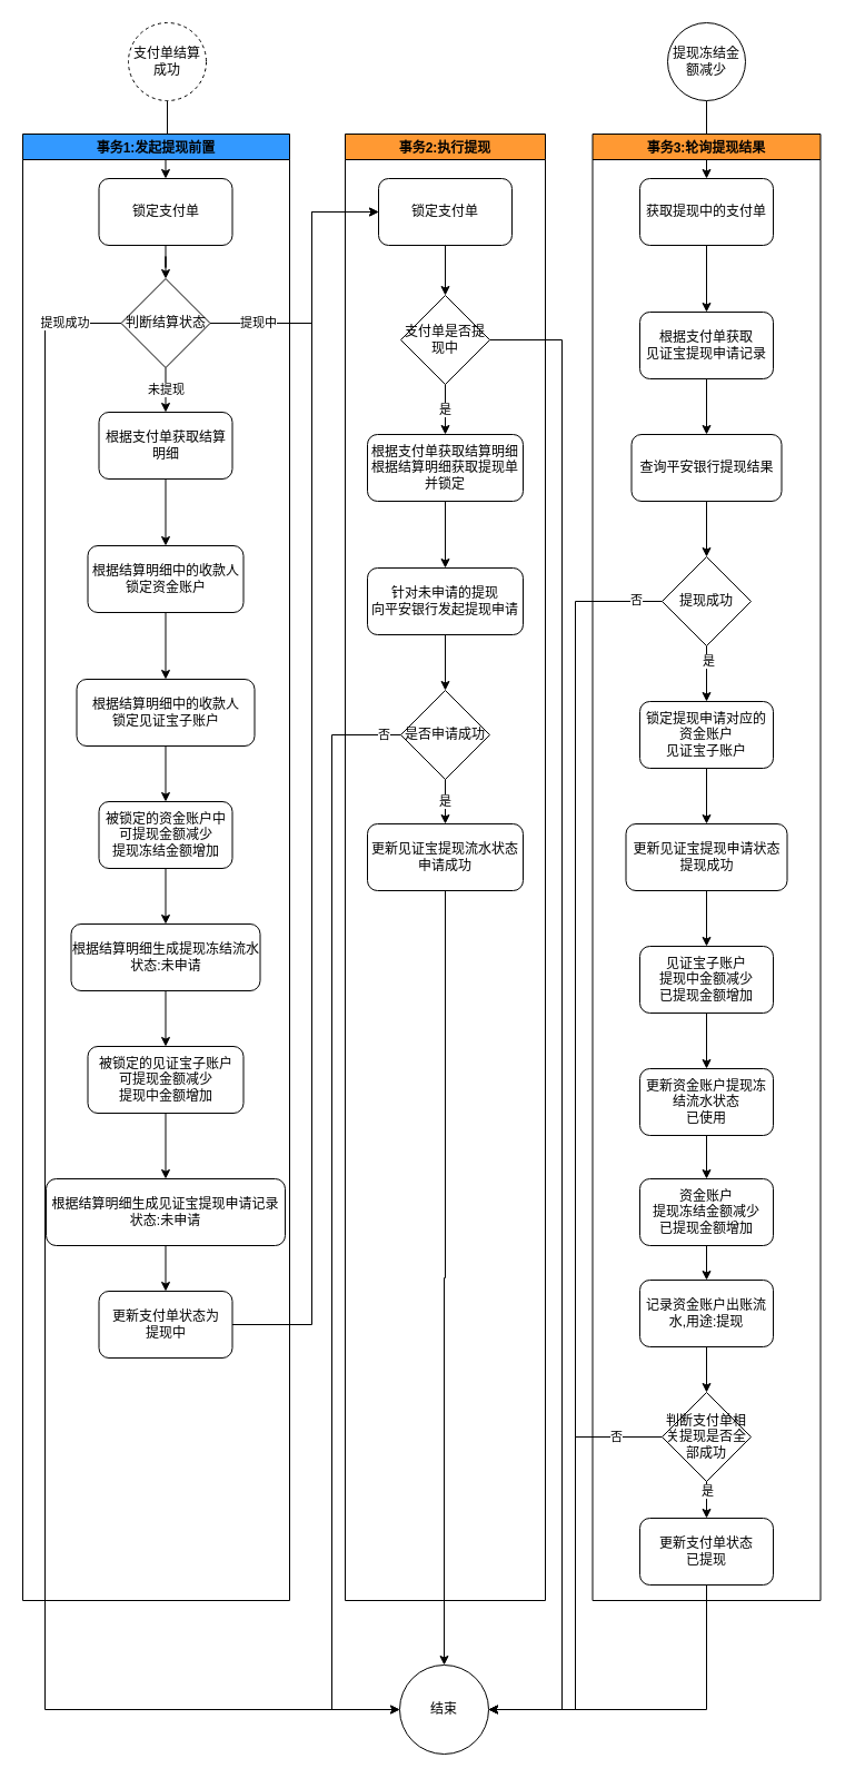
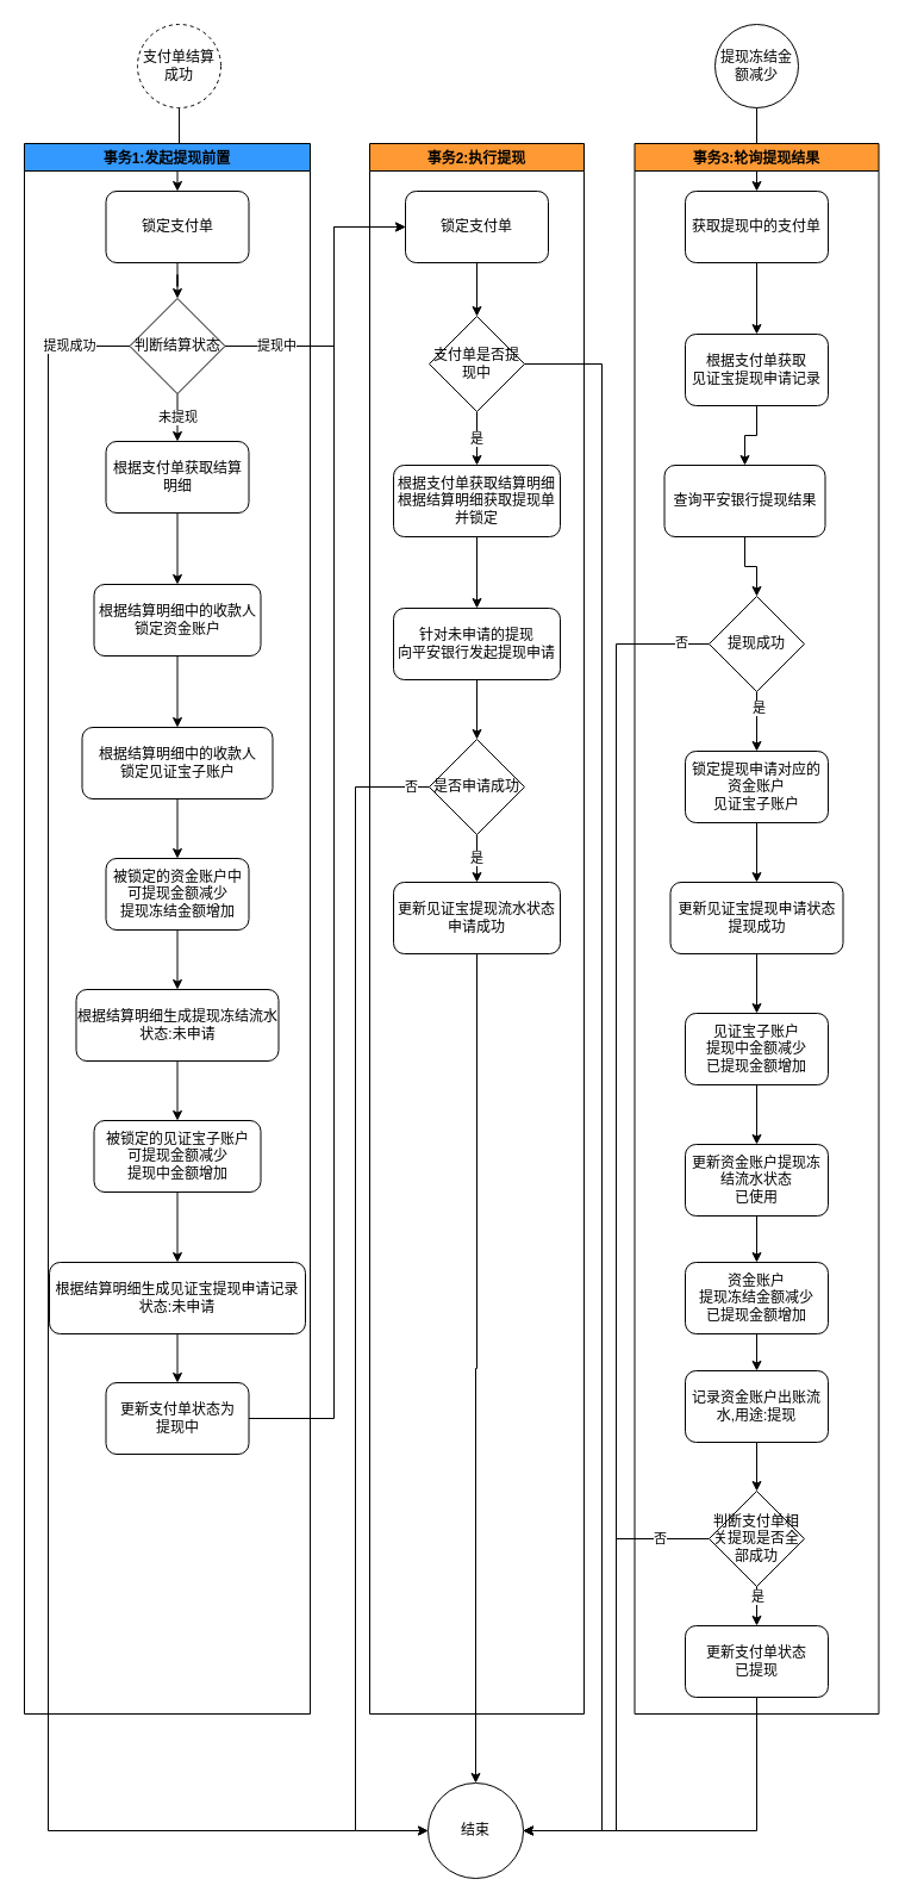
  <mxCell id="0" />
  <mxCell id="1" parent="0" />
  <mxCell id="2" style="edgeStyle=orthogonalEdgeStyle;rounded=0;orthogonalLoop=1;jettySize=auto;html=1;entryX=0.5;entryY=0;entryDx=0;entryDy=0;" parent="1" source="3" target="6" edge="1"><mxGeometry relative="1" as="geometry" /></mxCell>
  <mxCell id="3" value="支付单结算成功" style="ellipse;whiteSpace=wrap;html=1;aspect=fixed;dashed=1;" parent="1" vertex="1"><mxGeometry x="115" y="20" width="70" height="70" as="geometry" /></mxCell>
  <mxCell id="4" value="事务1:发起提现前置" style="swimlane;fillColor=#3399FF;" parent="1" vertex="1"><mxGeometry x="20" y="120" width="240" height="1318" as="geometry" /></mxCell>
  <mxCell id="5" style="edgeStyle=orthogonalEdgeStyle;rounded=0;orthogonalLoop=1;jettySize=auto;html=1;entryX=0.5;entryY=0;entryDx=0;entryDy=0;" parent="4" source="6" target="8" edge="1"><mxGeometry relative="1" as="geometry" /></mxCell>
  <mxCell id="6" value="锁定支付单" style="rounded=1;whiteSpace=wrap;html=1;fillColor=#FFFFFF;" parent="4" vertex="1"><mxGeometry x="68.5" y="40" width="120" height="60" as="geometry" /></mxCell>
  <mxCell id="7" value="未提现" style="edgeStyle=orthogonalEdgeStyle;rounded=0;orthogonalLoop=1;jettySize=auto;html=1;entryX=0.5;entryY=0;entryDx=0;entryDy=0;" parent="4" source="8" target="9" edge="1"><mxGeometry relative="1" as="geometry" /></mxCell>
  <mxCell id="8" value="判断结算状态" style="rhombus;whiteSpace=wrap;html=1;fillColor=#FFFFFF;" parent="4" vertex="1"><mxGeometry x="88.5" y="130" width="80" height="80" as="geometry" /></mxCell>
  <mxCell id="9" value="根据支付单获取结算明细" style="rounded=1;whiteSpace=wrap;html=1;" parent="4" vertex="1"><mxGeometry x="68.5" y="250" width="120" height="60" as="geometry" /></mxCell>
  <mxCell id="10" value="根据结算明细生成见证宝提现申请记录&lt;br&gt;状态:未申请" style="rounded=1;whiteSpace=wrap;html=1;" parent="4" vertex="1"><mxGeometry x="21" y="939" width="215" height="60" as="geometry" /></mxCell>
  <mxCell id="11" value="被锁定的见证宝子账户&lt;br&gt;可提现金额减少&lt;br&gt;提现中金额增加" style="rounded=1;whiteSpace=wrap;html=1;" parent="4" vertex="1"><mxGeometry x="58.5" y="820" width="140" height="60" as="geometry" /></mxCell>
  <mxCell id="12" style="edgeStyle=orthogonalEdgeStyle;rounded=0;orthogonalLoop=1;jettySize=auto;html=1;entryX=0.5;entryY=0;entryDx=0;entryDy=0;" parent="4" source="11" target="10" edge="1"><mxGeometry relative="1" as="geometry"><mxPoint x="128.5" y="850" as="targetPoint" /></mxGeometry></mxCell>
  <mxCell id="13" value="根据结算明细生成提现冻结流水&lt;br&gt;状态:未申请" style="rounded=1;whiteSpace=wrap;html=1;" parent="4" vertex="1"><mxGeometry x="43.5" y="710" width="170" height="60" as="geometry" /></mxCell>
  <mxCell id="14" style="edgeStyle=orthogonalEdgeStyle;rounded=0;orthogonalLoop=1;jettySize=auto;html=1;" parent="4" source="13" target="11" edge="1"><mxGeometry relative="1" as="geometry" /></mxCell>
  <mxCell id="15" value="被锁定的资金账户中&lt;br&gt;可提现金额减少&lt;br&gt;提现冻结金额增加" style="rounded=1;whiteSpace=wrap;html=1;" parent="4" vertex="1"><mxGeometry x="68.5" y="600" width="120" height="60" as="geometry" /></mxCell>
  <mxCell id="16" style="edgeStyle=orthogonalEdgeStyle;rounded=0;orthogonalLoop=1;jettySize=auto;html=1;entryX=0.5;entryY=0;entryDx=0;entryDy=0;" parent="4" source="15" target="13" edge="1"><mxGeometry relative="1" as="geometry" /></mxCell>
  <mxCell id="17" value="根据结算明细中的收款人&lt;br&gt;锁定见证宝子账户" style="rounded=1;whiteSpace=wrap;html=1;" parent="4" vertex="1"><mxGeometry x="48.5" y="490" width="160" height="60" as="geometry" /></mxCell>
  <mxCell id="18" style="edgeStyle=orthogonalEdgeStyle;rounded=0;orthogonalLoop=1;jettySize=auto;html=1;entryX=0.5;entryY=0;entryDx=0;entryDy=0;" parent="4" source="17" target="15" edge="1"><mxGeometry relative="1" as="geometry" /></mxCell>
  <mxCell id="19" value="根据结算明细中的收款人&lt;br&gt;锁定资金账户" style="rounded=1;whiteSpace=wrap;html=1;" parent="4" vertex="1"><mxGeometry x="58.5" y="370" width="140" height="60" as="geometry" /></mxCell>
  <mxCell id="20" style="edgeStyle=orthogonalEdgeStyle;rounded=0;orthogonalLoop=1;jettySize=auto;html=1;entryX=0.5;entryY=0;entryDx=0;entryDy=0;" parent="4" source="9" target="19" edge="1"><mxGeometry relative="1" as="geometry" /></mxCell>
  <mxCell id="21" style="edgeStyle=orthogonalEdgeStyle;rounded=0;orthogonalLoop=1;jettySize=auto;html=1;entryX=0.5;entryY=0;entryDx=0;entryDy=0;" parent="4" source="19" target="17" edge="1"><mxGeometry relative="1" as="geometry" /></mxCell>
  <mxCell id="22" value="更新支付单状态为&lt;br&gt;提现中" style="whiteSpace=wrap;html=1;rounded=1;" parent="4" vertex="1"><mxGeometry x="68.5" y="1040" width="120" height="60" as="geometry" /></mxCell>
  <mxCell id="23" value="" style="edgeStyle=orthogonalEdgeStyle;rounded=0;orthogonalLoop=1;jettySize=auto;html=1;exitX=0.5;exitY=1;exitDx=0;exitDy=0;" parent="4" source="10" target="22" edge="1"><mxGeometry relative="1" as="geometry"><mxPoint x="103.5" y="910" as="sourcePoint" /></mxGeometry></mxCell>
  <mxCell id="24" style="edgeStyle=orthogonalEdgeStyle;rounded=0;orthogonalLoop=1;jettySize=auto;html=1;entryX=0.5;entryY=0;entryDx=0;entryDy=0;" parent="1" source="34" target="37" edge="1"><mxGeometry relative="1" as="geometry" /></mxCell>
  <mxCell id="25" value="事务2:执行提现" style="swimlane;fillColor=#FF9933;" parent="1" vertex="1"><mxGeometry x="310" y="120" width="180" height="1318" as="geometry" /></mxCell>
  <mxCell id="26" value="锁定支付单" style="rounded=1;whiteSpace=wrap;html=1;" parent="25" vertex="1"><mxGeometry x="30" y="40" width="120" height="60" as="geometry" /></mxCell>
  <mxCell id="27" style="edgeStyle=orthogonalEdgeStyle;rounded=0;orthogonalLoop=1;jettySize=auto;html=1;entryX=0.5;entryY=0;entryDx=0;entryDy=0;" parent="25" source="26" target="36" edge="1"><mxGeometry relative="1" as="geometry"><mxPoint x="90" y="160" as="targetPoint" /></mxGeometry></mxCell>
  <mxCell id="28" value="根据支付单获取结算明细&lt;br&gt;根据结算明细获取提现单并锁定" style="rounded=1;whiteSpace=wrap;html=1;" parent="25" vertex="1"><mxGeometry x="20" y="270" width="140" height="60" as="geometry" /></mxCell>
  <mxCell id="29" value="是" style="edgeStyle=orthogonalEdgeStyle;rounded=0;orthogonalLoop=1;jettySize=auto;html=1;entryX=0.5;entryY=0;entryDx=0;entryDy=0;exitX=0.5;exitY=1;exitDx=0;exitDy=0;" parent="25" source="36" target="28" edge="1"><mxGeometry relative="1" as="geometry"><mxPoint x="90" y="241" as="sourcePoint" /></mxGeometry></mxCell>
  <mxCell id="30" value="针对未申请的提现&lt;br&gt;向平安银行发起提现申请" style="rounded=1;whiteSpace=wrap;html=1;" parent="25" vertex="1"><mxGeometry x="20" y="390" width="140" height="60" as="geometry" /></mxCell>
  <mxCell id="31" style="edgeStyle=orthogonalEdgeStyle;rounded=0;orthogonalLoop=1;jettySize=auto;html=1;entryX=0.5;entryY=0;entryDx=0;entryDy=0;" parent="25" source="28" target="30" edge="1"><mxGeometry relative="1" as="geometry" /></mxCell>
  <mxCell id="32" value="是否申请成功" style="rhombus;whiteSpace=wrap;html=1;" parent="25" vertex="1"><mxGeometry x="50" y="500" width="80" height="80" as="geometry" /></mxCell>
  <mxCell id="33" style="edgeStyle=orthogonalEdgeStyle;rounded=0;orthogonalLoop=1;jettySize=auto;html=1;entryX=0.5;entryY=0;entryDx=0;entryDy=0;" parent="25" source="30" target="32" edge="1"><mxGeometry relative="1" as="geometry" /></mxCell>
  <mxCell id="34" value="更新见证宝提现流水状态&lt;br&gt;申请成功" style="rounded=1;whiteSpace=wrap;html=1;" parent="25" vertex="1"><mxGeometry x="20" y="620" width="140" height="60" as="geometry" /></mxCell>
  <mxCell id="35" value="是" style="edgeStyle=orthogonalEdgeStyle;rounded=0;orthogonalLoop=1;jettySize=auto;html=1;entryX=0.5;entryY=0;entryDx=0;entryDy=0;" parent="25" source="32" target="34" edge="1"><mxGeometry relative="1" as="geometry" /></mxCell>
  <mxCell id="36" value="支付单是否提现中" style="rhombus;whiteSpace=wrap;html=1;" vertex="1" parent="25"><mxGeometry x="50" y="145" width="80" height="80" as="geometry" /></mxCell>
  <mxCell id="37" value="结束" style="ellipse;whiteSpace=wrap;html=1;aspect=fixed;" parent="1" vertex="1"><mxGeometry x="359" y="1496" width="80" height="80" as="geometry" /></mxCell>
  <mxCell id="38" style="edgeStyle=orthogonalEdgeStyle;rounded=0;orthogonalLoop=1;jettySize=auto;html=1;entryX=0;entryY=0.5;entryDx=0;entryDy=0;" parent="1" source="22" target="26" edge="1"><mxGeometry relative="1" as="geometry"><Array as="points"><mxPoint x="280" y="1190" /><mxPoint x="280" y="190" /></Array></mxGeometry></mxCell>
  <mxCell id="39" style="edgeStyle=orthogonalEdgeStyle;rounded=0;orthogonalLoop=1;jettySize=auto;html=1;entryX=0;entryY=0.5;entryDx=0;entryDy=0;" parent="1" source="8" target="26" edge="1"><mxGeometry relative="1" as="geometry"><Array as="points"><mxPoint x="280" y="290" /><mxPoint x="280" y="190" /></Array></mxGeometry></mxCell>
  <mxCell id="40" value="提现中" style="edgeLabel;html=1;align=center;verticalAlign=middle;resizable=0;points=[];" parent="39" vertex="1" connectable="0"><mxGeometry x="-0.658" y="1" relative="1" as="geometry"><mxPoint as="offset" /></mxGeometry></mxCell>
  <mxCell id="41" style="edgeStyle=orthogonalEdgeStyle;rounded=0;orthogonalLoop=1;jettySize=auto;html=1;entryX=0;entryY=0.5;entryDx=0;entryDy=0;" parent="1" source="8" target="37" edge="1"><mxGeometry relative="1" as="geometry"><Array as="points"><mxPoint x="40" y="290" /><mxPoint x="40" y="1536" /></Array></mxGeometry></mxCell>
  <mxCell id="42" value="提现成功" style="edgeLabel;html=1;align=center;verticalAlign=middle;resizable=0;points=[];" parent="41" vertex="1" connectable="0"><mxGeometry x="-0.938" y="-1" relative="1" as="geometry"><mxPoint as="offset" /></mxGeometry></mxCell>
  <mxCell id="43" style="edgeStyle=orthogonalEdgeStyle;rounded=0;orthogonalLoop=1;jettySize=auto;html=1;entryX=0.5;entryY=0;entryDx=0;entryDy=0;" parent="1" source="44" target="46" edge="1"><mxGeometry relative="1" as="geometry" /></mxCell>
  <mxCell id="44" value="提现冻结金额减少" style="ellipse;whiteSpace=wrap;html=1;aspect=fixed;" parent="1" vertex="1"><mxGeometry x="600" y="20" width="70" height="70" as="geometry" /></mxCell>
  <mxCell id="45" style="edgeStyle=orthogonalEdgeStyle;rounded=0;orthogonalLoop=1;jettySize=auto;html=1;entryX=0.5;entryY=0;entryDx=0;entryDy=0;" parent="1" source="46" target="48" edge="1"><mxGeometry relative="1" as="geometry" /></mxCell>
  <mxCell id="46" value="获取提现中的支付单" style="rounded=1;whiteSpace=wrap;html=1;fillColor=#FFFFFF;" parent="1" vertex="1"><mxGeometry x="575" y="160" width="120" height="60" as="geometry" /></mxCell>
  <mxCell id="47" style="edgeStyle=orthogonalEdgeStyle;rounded=0;orthogonalLoop=1;jettySize=auto;html=1;entryX=0.5;entryY=0;entryDx=0;entryDy=0;" parent="1" source="48" target="50" edge="1"><mxGeometry relative="1" as="geometry" /></mxCell>
  <mxCell id="48" value="根据支付单获取&lt;br&gt;见证宝提现申请记录" style="rounded=1;whiteSpace=wrap;html=1;fillColor=#FFFFFF;" parent="1" vertex="1"><mxGeometry x="575" y="280" width="120" height="60" as="geometry" /></mxCell>
  <mxCell id="49" style="edgeStyle=orthogonalEdgeStyle;rounded=0;orthogonalLoop=1;jettySize=auto;html=1;entryX=0.5;entryY=0;entryDx=0;entryDy=0;" parent="1" source="50" target="64" edge="1"><mxGeometry relative="1" as="geometry" /></mxCell>
- <mxCell id="50" value="查询平安银行提现结果" style="rounded=1;whiteSpace=wrap;html=1;fillColor=#FFFFFF;" parent="1" vertex="1"><mxGeometry x="567.5" y="390" width="135" height="60" as="geometry" /></mxCell>
+ <mxCell id="50" value="查询平安银行提现结果" style="rounded=1;whiteSpace=wrap;html=1;fillColor=#FFFFFF;" parent="1" vertex="1"><mxGeometry x="557.5" y="390" width="135" height="60" as="geometry" /></mxCell>
  <mxCell id="51" style="edgeStyle=orthogonalEdgeStyle;rounded=0;orthogonalLoop=1;jettySize=auto;html=1;entryX=0.5;entryY=0;entryDx=0;entryDy=0;" parent="1" source="52" target="56" edge="1"><mxGeometry relative="1" as="geometry" /></mxCell>
  <mxCell id="52" value="更新见证宝提现申请状态&lt;br&gt;提现成功" style="rounded=1;whiteSpace=wrap;html=1;fillColor=#FFFFFF;" parent="1" vertex="1"><mxGeometry x="562.5" y="740" width="145" height="60" as="geometry" /></mxCell>
  <mxCell id="53" style="edgeStyle=orthogonalEdgeStyle;rounded=0;orthogonalLoop=1;jettySize=auto;html=1;entryX=0.5;entryY=0;entryDx=0;entryDy=0;" parent="1" source="54" target="52" edge="1"><mxGeometry relative="1" as="geometry" /></mxCell>
  <mxCell id="54" value="锁定提现申请对应的&lt;br&gt;资金账户&lt;br&gt;见证宝子账户" style="rounded=1;whiteSpace=wrap;html=1;fillColor=#FFFFFF;" parent="1" vertex="1"><mxGeometry x="575" y="630" width="120" height="60" as="geometry" /></mxCell>
  <mxCell id="55" style="edgeStyle=orthogonalEdgeStyle;rounded=0;orthogonalLoop=1;jettySize=auto;html=1;entryX=0.5;entryY=0;entryDx=0;entryDy=0;" parent="1" source="56" target="58" edge="1"><mxGeometry relative="1" as="geometry" /></mxCell>
  <mxCell id="56" value="见证宝子账户&lt;br&gt;提现中金额减少&lt;br&gt;已提现金额增加" style="rounded=1;whiteSpace=wrap;html=1;fillColor=#FFFFFF;" parent="1" vertex="1"><mxGeometry x="575" y="850" width="120" height="60" as="geometry" /></mxCell>
  <mxCell id="57" style="edgeStyle=orthogonalEdgeStyle;rounded=0;orthogonalLoop=1;jettySize=auto;html=1;entryX=0.5;entryY=0;entryDx=0;entryDy=0;" parent="1" source="58" target="60" edge="1"><mxGeometry relative="1" as="geometry" /></mxCell>
  <mxCell id="58" value="更新资金账户提现冻结流水状态&lt;br&gt;已使用" style="rounded=1;whiteSpace=wrap;html=1;fillColor=#FFFFFF;" parent="1" vertex="1"><mxGeometry x="575" y="960" width="120" height="60" as="geometry" /></mxCell>
  <mxCell id="59" style="edgeStyle=orthogonalEdgeStyle;rounded=0;orthogonalLoop=1;jettySize=auto;html=1;entryX=0.5;entryY=0;entryDx=0;entryDy=0;" parent="1" source="60" target="70" edge="1"><mxGeometry relative="1" as="geometry" /></mxCell>
  <mxCell id="60" value="资金账户&lt;br&gt;提现冻结金额减少&lt;br&gt;已提现金额增加" style="rounded=1;whiteSpace=wrap;html=1;fillColor=#FFFFFF;" parent="1" vertex="1"><mxGeometry x="575" y="1059" width="120" height="60" as="geometry" /></mxCell>
  <mxCell id="61" value="否" style="edgeStyle=orthogonalEdgeStyle;rounded=0;orthogonalLoop=1;jettySize=auto;html=1;entryX=1;entryY=0.5;entryDx=0;entryDy=0;" parent="1" source="66" target="37" edge="1"><mxGeometry x="-0.798" relative="1" as="geometry"><mxPoint x="510" y="1250" as="targetPoint" /><mxPoint as="offset" /></mxGeometry></mxCell>
  <mxCell id="62" style="edgeStyle=orthogonalEdgeStyle;rounded=0;orthogonalLoop=1;jettySize=auto;html=1;entryX=1;entryY=0.5;entryDx=0;entryDy=0;" parent="1" source="65" target="37" edge="1"><mxGeometry relative="1" as="geometry"><Array as="points"><mxPoint x="635" y="1536" /></Array></mxGeometry></mxCell>
  <mxCell id="63" value="事务3:轮询提现结果" style="swimlane;fillColor=#FF9933;" parent="1" vertex="1"><mxGeometry x="532.5" y="120" width="205" height="1318" as="geometry" /></mxCell>
  <mxCell id="64" value="提现成功" style="rhombus;whiteSpace=wrap;html=1;fillColor=#FFFFFF;" parent="63" vertex="1"><mxGeometry x="62.5" y="380" width="80" height="80" as="geometry" /></mxCell>
  <mxCell id="65" value="更新支付单状态&lt;br&gt;已提现" style="rounded=1;whiteSpace=wrap;html=1;fillColor=#FFFFFF;" parent="63" vertex="1"><mxGeometry x="42.5" y="1244" width="120" height="60" as="geometry" /></mxCell>
  <mxCell id="66" value="判断支付单相关提现是否全部成功" style="rhombus;whiteSpace=wrap;html=1;fillColor=#FFFFFF;" parent="63" vertex="1"><mxGeometry x="62.5" y="1131" width="80" height="80" as="geometry" /></mxCell>
  <mxCell id="67" style="edgeStyle=orthogonalEdgeStyle;rounded=0;orthogonalLoop=1;jettySize=auto;html=1;entryX=0.5;entryY=0;entryDx=0;entryDy=0;" parent="63" source="66" target="65" edge="1"><mxGeometry relative="1" as="geometry" /></mxCell>
  <mxCell id="68" value="是" style="edgeLabel;html=1;align=center;verticalAlign=middle;resizable=0;points=[];" parent="67" vertex="1" connectable="0"><mxGeometry x="-0.64" relative="1" as="geometry"><mxPoint as="offset" /></mxGeometry></mxCell>
  <mxCell id="69" style="edgeStyle=orthogonalEdgeStyle;rounded=0;orthogonalLoop=1;jettySize=auto;html=1;entryX=0.5;entryY=0;entryDx=0;entryDy=0;" parent="63" source="70" target="66" edge="1"><mxGeometry relative="1" as="geometry" /></mxCell>
  <mxCell id="70" value="记录资金账户出账流水,用途:提现" style="rounded=1;whiteSpace=wrap;html=1;fillColor=#FFFFFF;" parent="63" vertex="1"><mxGeometry x="42.5" y="1030" width="120" height="60" as="geometry" /></mxCell>
  <mxCell id="71" style="edgeStyle=orthogonalEdgeStyle;rounded=0;orthogonalLoop=1;jettySize=auto;html=1;entryX=0.5;entryY=0;entryDx=0;entryDy=0;" parent="1" source="64" target="54" edge="1"><mxGeometry relative="1" as="geometry" /></mxCell>
  <mxCell id="72" value="是" style="edgeLabel;html=1;align=center;verticalAlign=middle;resizable=0;points=[];" parent="71" vertex="1" connectable="0"><mxGeometry x="-0.49" y="1" relative="1" as="geometry"><mxPoint as="offset" /></mxGeometry></mxCell>
  <mxCell id="73" style="edgeStyle=orthogonalEdgeStyle;rounded=0;orthogonalLoop=1;jettySize=auto;html=1;entryX=1;entryY=0.5;entryDx=0;entryDy=0;" parent="1" source="64" target="37" edge="1"><mxGeometry relative="1" as="geometry" /></mxCell>
  <mxCell id="74" value="否" style="edgeLabel;html=1;align=center;verticalAlign=middle;resizable=0;points=[];" parent="73" vertex="1" connectable="0"><mxGeometry x="-0.959" y="-2" relative="1" as="geometry"><mxPoint as="offset" /></mxGeometry></mxCell>
  <mxCell id="75" style="edgeStyle=orthogonalEdgeStyle;rounded=0;orthogonalLoop=1;jettySize=auto;html=1;entryX=0;entryY=0.5;entryDx=0;entryDy=0;" parent="1" source="32" target="37" edge="1"><mxGeometry relative="1" as="geometry"><Array as="points"><mxPoint x="298" y="660" /><mxPoint x="298" y="1536" /></Array></mxGeometry></mxCell>
  <mxCell id="76" value="否" style="edgeLabel;html=1;align=center;verticalAlign=middle;resizable=0;points=[];" parent="75" vertex="1" connectable="0"><mxGeometry x="-0.968" y="-1" relative="1" as="geometry"><mxPoint as="offset" /></mxGeometry></mxCell>
  <mxCell id="77" style="edgeStyle=orthogonalEdgeStyle;rounded=0;orthogonalLoop=1;jettySize=auto;html=1;entryX=1;entryY=0.5;entryDx=0;entryDy=0;" edge="1" parent="1" source="36" target="37"><mxGeometry relative="1" as="geometry"><Array as="points"><mxPoint x="505" y="305" /><mxPoint x="505" y="1536" /></Array></mxGeometry></mxCell>
